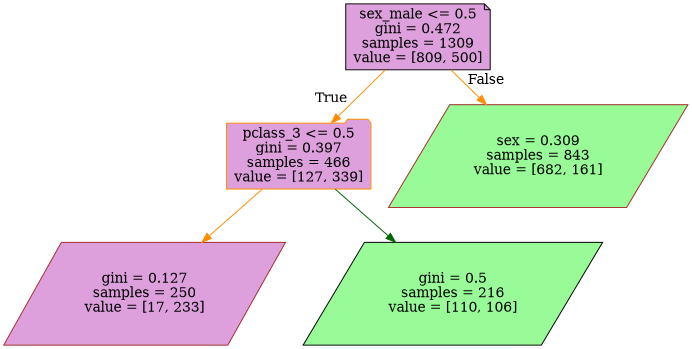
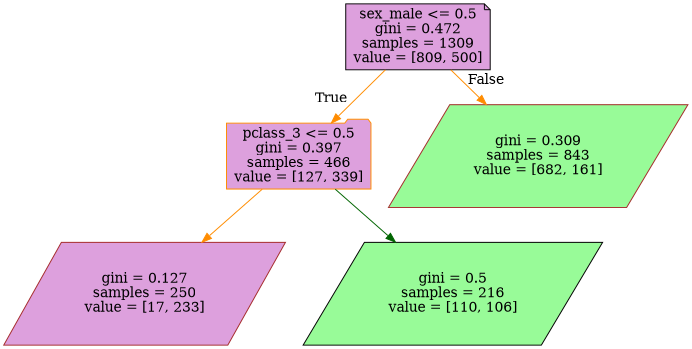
  digraph {
    node [shape=parallelogram style=filled fillcolor=plum color=black]
    edge [color=darkorange]
    n1 [label="sex_male <= 0.5\ngini = 0.472\nsamples = 1309\nvalue = [809, 500]" shape=note]
    n2 [label="pclass_3 <= 0.5\ngini = 0.397\nsamples = 466\nvalue = [127, 339]" shape=folder color=darkorange]
-   n3 [label="sex = 0.309\nsamples = 843\nvalue = [682, 161]" fillcolor=palegreen color=brown]
+   n3 [label="gini = 0.309\nsamples = 843\nvalue = [682, 161]" fillcolor=palegreen color=brown]
    n4 [label="gini = 0.127\nsamples = 250\nvalue = [17, 233]" color=brown]
    n5 [label="gini = 0.5\nsamples = 216\nvalue = [110, 106]" fillcolor=palegreen]
    n1 -> n2 [headlabel=True labelangle=45 labeldistance=2.5]
    n1 -> n3 [headlabel=False labelangle=-45 labeldistance=2.5]
    n2 -> n4
    n2 -> n5 [color=darkgreen]
  }
